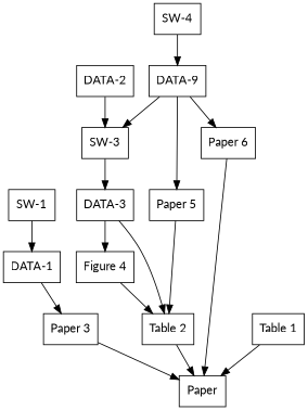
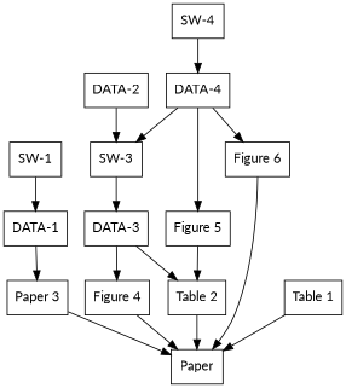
  digraph {
    fontname=Lato
    rankdir=TB
    node [fontname=Lato shape=box]
    edge [fontname=Lato]
    n1 [label=Paper]
    n2 [label="SW-1"]
    n3 [label="DATA-1"]
    n4 [label="Paper 3"]
    n5 [label="DATA-2"]
    n6 [label="SW-3"]
    n7 [label="DATA-3"]
    n8 [label="Figure 4"]
    n9 [label="Table 2"]
    n10 [label="SW-4"]
-   n11 [label="DATA-9"]
-   n12 [label="Paper 5"]
-   n13 [label="Paper 6"]
+   n11 [label="DATA-4"]
+   n12 [label="Figure 5"]
+   n13 [label="Figure 6"]
    n14 [label="Table 1"]
    n2 -> n3
    n3 -> n4
    n4 -> n1
    n5 -> n6
    n6 -> n7
    n7 -> n8
    n7 -> n9
-   n8 -> n9
+   n8 -> n1
    n9 -> n1
    n10 -> n11
    n11 -> n6
    n11 -> n12
    n11 -> n13
    n12 -> n9
    n13 -> n1
    n14 -> n1
  }
